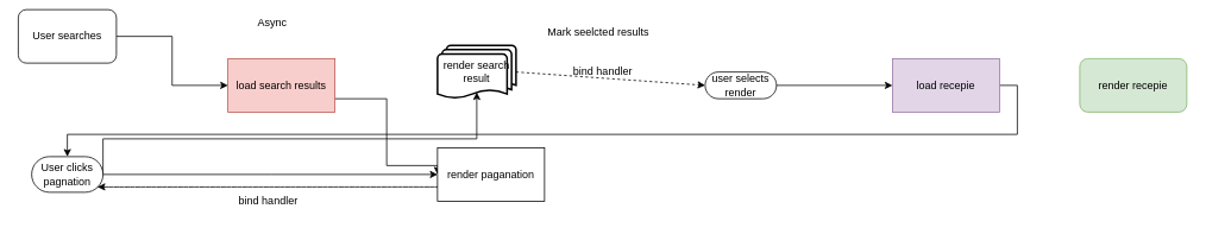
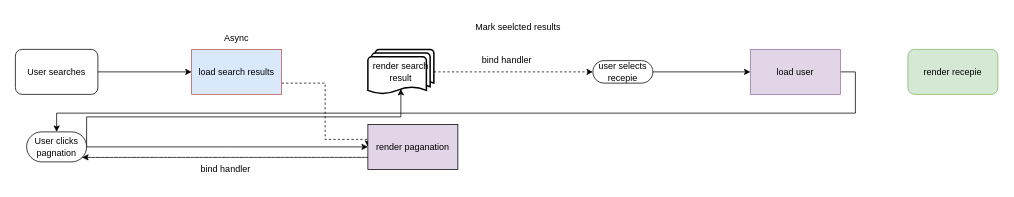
  <mxCell id="0" />
  <mxCell id="1" parent="0" />
  <mxCell id="2" style="edgeStyle=orthogonalEdgeStyle;rounded=0;orthogonalLoop=1;jettySize=auto;html=1;exitX=1;exitY=0.5;exitDx=0;exitDy=0;" edge="1" parent="1" source="3" target="5"><mxGeometry relative="1" as="geometry" /></mxCell>
- <mxCell id="3" value="User searches" style="rounded=1;whiteSpace=wrap;html=1;" vertex="1" parent="1"><mxGeometry x="20" y="10" width="110" height="60" as="geometry" /></mxCell>
- <mxCell id="4" style="edgeStyle=orthogonalEdgeStyle;rounded=0;orthogonalLoop=1;jettySize=auto;html=1;exitX=1;exitY=0.75;exitDx=0;exitDy=0;entryX=0;entryY=0.5;entryDx=0;entryDy=0;" edge="1" parent="1" source="5" target="10"><mxGeometry relative="1" as="geometry"><Array as="points"><mxPoint x="433" y="110" /><mxPoint x="433" y="185" /><mxPoint x="490" y="185" /></Array></mxGeometry></mxCell>
- <mxCell id="5" value="load search results" style="rounded=0;whiteSpace=wrap;html=1;fillColor=#f8cecc;strokeColor=#b85450;" vertex="1" parent="1"><mxGeometry x="255" y="65" width="120" height="60" as="geometry" /></mxCell>
- <mxCell id="6" value="render search result" style="strokeWidth=2;html=1;shape=mxgraph.flowchart.multi-document;whiteSpace=wrap;" vertex="1" parent="1"><mxGeometry x="490" y="50" width="88" height="60" as="geometry" /></mxCell>
+ <mxCell id="3" value="User searches" style="rounded=1;whiteSpace=wrap;html=1;" vertex="1" parent="1"><mxGeometry x="20" y="65" width="110" height="60" as="geometry" /></mxCell>
+ <mxCell id="4" style="edgeStyle=orthogonalEdgeStyle;rounded=0;orthogonalLoop=1;jettySize=auto;html=1;exitX=1;exitY=0.75;exitDx=0;exitDy=0;entryX=0;entryY=0.5;entryDx=0;entryDy=0;dashed=1;" edge="1" parent="1" source="5" target="10"><mxGeometry relative="1" as="geometry"><Array as="points"><mxPoint x="433" y="110" /><mxPoint x="433" y="185" /><mxPoint x="490" y="185" /></Array></mxGeometry></mxCell>
+ <mxCell id="5" value="load search results" style="rounded=0;whiteSpace=wrap;html=1;fillColor=#dae8fc;strokeColor=#b85450;" vertex="1" parent="1"><mxGeometry x="255" y="65" width="120" height="60" as="geometry" /></mxCell>
+ <mxCell id="6" value="render search result" style="strokeWidth=2;html=1;shape=mxgraph.flowchart.multi-document;whiteSpace=wrap;" vertex="1" parent="1"><mxGeometry x="490" y="65" width="88" height="60" as="geometry" /></mxCell>
  <mxCell id="7" style="edgeStyle=orthogonalEdgeStyle;rounded=0;orthogonalLoop=1;jettySize=auto;html=1;exitX=1;exitY=0.5;exitDx=0;exitDy=0;exitPerimeter=0;entryX=0.5;entryY=0.88;entryDx=0;entryDy=0;entryPerimeter=0;" edge="1" parent="1" source="9" target="6"><mxGeometry relative="1" as="geometry"><Array as="points"><mxPoint x="115" y="155" /><mxPoint x="534" y="155" /></Array></mxGeometry></mxCell>
  <mxCell id="8" style="edgeStyle=orthogonalEdgeStyle;rounded=0;orthogonalLoop=1;jettySize=auto;html=1;exitX=1;exitY=0.5;exitDx=0;exitDy=0;exitPerimeter=0;" edge="1" parent="1" source="9"><mxGeometry relative="1" as="geometry"><mxPoint x="490" y="195" as="targetPoint" /></mxGeometry></mxCell>
  <mxCell id="9" value="User clicks&lt;br&gt;pagnation" style="html=1;dashed=0;whiteSpace=wrap;shape=mxgraph.dfd.start" vertex="1" parent="1"><mxGeometry x="35" y="175" width="80" height="40" as="geometry" /></mxCell>
- <mxCell id="10" value="render paganation" style="rounded=0;whiteSpace=wrap;html=1;" vertex="1" parent="1"><mxGeometry x="490" y="165" width="120" height="60" as="geometry" /></mxCell>
+ <mxCell id="10" value="render paganation" style="rounded=0;whiteSpace=wrap;html=1;fillColor=#e1d5e7;" vertex="1" parent="1"><mxGeometry x="490" y="165" width="120" height="60" as="geometry" /></mxCell>
  <mxCell id="11" value="" style="html=1;labelBackgroundColor=#ffffff;startArrow=none;startFill=0;startSize=6;endArrow=classic;endFill=1;endSize=6;jettySize=auto;orthogonalLoop=1;strokeWidth=1;dashed=1;fontSize=14;rounded=0;exitX=0;exitY=0;exitDx=74.14;exitDy=34.14;exitPerimeter=0;" edge="1" parent="1" source="9"><mxGeometry width="60" height="60" relative="1" as="geometry"><mxPoint x="270" y="165" as="sourcePoint" /><mxPoint x="109" y="209" as="targetPoint" /><Array as="points"><mxPoint x="490" y="209" /></Array></mxGeometry></mxCell>
  <mxCell id="12" value="bind handler" style="text;html=1;align=center;verticalAlign=middle;resizable=0;points=[];autosize=1;strokeColor=none;fillColor=none;" vertex="1" parent="1"><mxGeometry x="255" y="210" width="90" height="30" as="geometry" /></mxCell>
- <mxCell id="13" value="Async" style="text;html=1;strokeColor=none;fillColor=none;align=center;verticalAlign=middle;whiteSpace=wrap;rounded=0;" vertex="1" parent="1"><mxGeometry x="275" y="10" width="60" height="30" as="geometry" /></mxCell>
+ <mxCell id="13" value="Async" style="text;html=1;strokeColor=none;fillColor=none;align=center;verticalAlign=middle;whiteSpace=wrap;rounded=0;" vertex="1" parent="1"><mxGeometry x="285" y="35" width="60" height="30" as="geometry" /></mxCell>
  <mxCell id="14" value="" style="html=1;labelBackgroundColor=#ffffff;startArrow=none;startFill=0;startSize=6;endArrow=classic;endFill=1;endSize=6;jettySize=auto;orthogonalLoop=1;strokeWidth=1;dashed=1;fontSize=14;rounded=0;exitX=1;exitY=0.5;exitDx=0;exitDy=0;exitPerimeter=0;" edge="1" parent="1" source="6"><mxGeometry width="60" height="60" relative="1" as="geometry"><mxPoint x="270" y="165" as="sourcePoint" /><mxPoint x="790" y="95" as="targetPoint" /></mxGeometry></mxCell>
  <mxCell id="15" value="bind handler" style="text;html=1;align=center;verticalAlign=middle;resizable=0;points=[];autosize=1;strokeColor=none;fillColor=none;" vertex="1" parent="1"><mxGeometry x="630" y="65" width="90" height="30" as="geometry" /></mxCell>
  <mxCell id="16" style="edgeStyle=orthogonalEdgeStyle;rounded=0;orthogonalLoop=1;jettySize=auto;html=1;exitX=1;exitY=0.5;exitDx=0;exitDy=0;exitPerimeter=0;entryX=0;entryY=0.5;entryDx=0;entryDy=0;" edge="1" parent="1" source="17" target="20"><mxGeometry relative="1" as="geometry" /></mxCell>
- <mxCell id="17" value="user selects render" style="html=1;dashed=0;whiteSpace=wrap;shape=mxgraph.dfd.start" vertex="1" parent="1"><mxGeometry x="790" y="80" width="80" height="30" as="geometry" /></mxCell>
- <mxCell id="18" value="Mark seelcted results" style="text;html=1;align=center;verticalAlign=middle;resizable=0;points=[];autosize=1;strokeColor=none;fillColor=none;" vertex="1" parent="1"><mxGeometry x="605" y="20" width="130" height="30" as="geometry" /></mxCell>
+ <mxCell id="17" value="user selects recepie" style="html=1;dashed=0;whiteSpace=wrap;shape=mxgraph.dfd.start" vertex="1" parent="1"><mxGeometry x="790" y="80" width="80" height="30" as="geometry" /></mxCell>
+ <mxCell id="18" value="Mark seelcted results" style="text;html=1;align=center;verticalAlign=middle;resizable=0;points=[];autosize=1;strokeColor=none;fillColor=none;" vertex="1" parent="1"><mxGeometry x="625" y="20" width="130" height="30" as="geometry" /></mxCell>
  <mxCell id="19" style="edgeStyle=orthogonalEdgeStyle;rounded=0;orthogonalLoop=1;jettySize=auto;html=1;exitX=1;exitY=0.5;exitDx=0;exitDy=0;" edge="1" parent="1" source="20" target="9"><mxGeometry relative="1" as="geometry" /></mxCell>
- <mxCell id="20" value="load recepie" style="rounded=0;whiteSpace=wrap;html=1;fillColor=#e1d5e7;strokeColor=#9673a6;" vertex="1" parent="1"><mxGeometry x="1000" y="65" width="120" height="60" as="geometry" /></mxCell>
+ <mxCell id="20" value="load user" style="rounded=0;whiteSpace=wrap;html=1;fillColor=#e1d5e7;strokeColor=#9673a6;" vertex="1" parent="1"><mxGeometry x="1000" y="65" width="120" height="60" as="geometry" /></mxCell>
  <mxCell id="21" value="render recepie" style="whiteSpace=wrap;html=1;fillColor=#d5e8d4;strokeColor=#82b366;rounded=1;" vertex="1" parent="1"><mxGeometry x="1210" y="65" width="120" height="60" as="geometry" /></mxCell>
